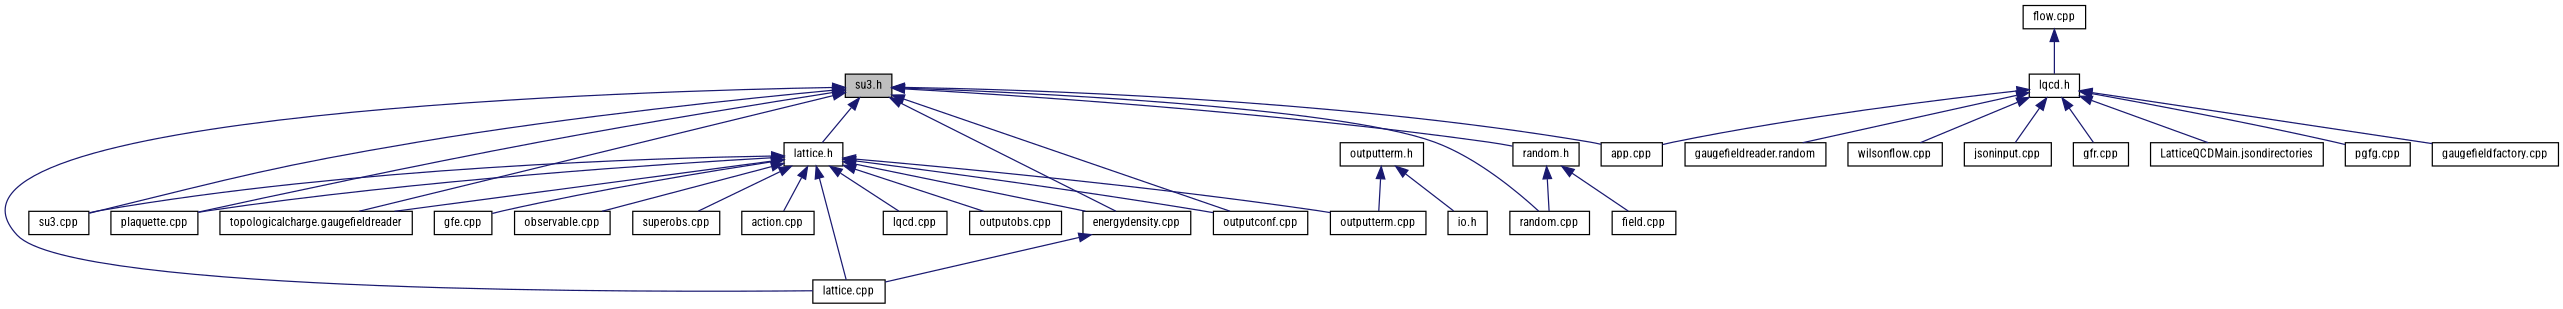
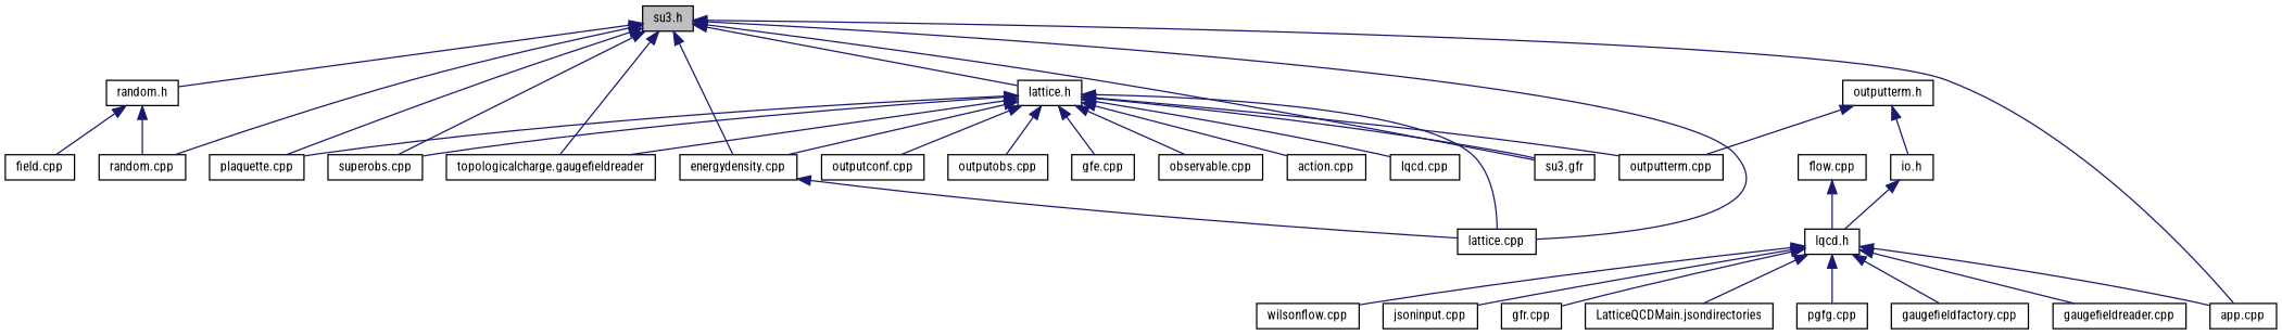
  digraph {
    fontname="Roboto Condensed"
    node [color=black fillcolor=white fontname="Roboto Condensed" fontsize=10 shape=record style=filled]
    edge [color=midnightblue dir=back fontname="Roboto Condensed" fontsize=10 labelfontname=Helvetica labelfontsize=10 style=solid]
    n1 [fillcolor=grey75 fontcolor=black height=0.2 label="su3.h" width=0.4]
    n2 [height=0.2 label="lattice.cpp" width=0.4]
    n3 [height=0.2 label="random.cpp" width=0.4]
-   n4 [height=0.2 label="su3.cpp" width=0.4]
+   n4 [height=0.2 label="su3.gfr" width=0.4]
    n5 [height=0.2 label="energydensity.cpp" width=0.4]
    n6 [height=0.2 label="plaquette.cpp" width=0.4]
    n7 [height=0.2 label="superobs.cpp" width=0.4]
    n8 [height=0.2 label="topologicalcharge.gaugefieldreader" width=0.4]
    n9 [height=0.2 label="lattice.h" width=0.4]
    n10 [height=0.2 label="random.h" width=0.4]
    n11 [height=0.2 label="app.cpp" width=0.4]
    n12 [height=0.2 label="field.cpp" width=0.4]
    n13 [height=0.2 label="action.cpp" width=0.4]
    n14 [height=0.2 label="lqcd.cpp" width=0.4]
    n15 [height=0.2 label="outputconf.cpp" width=0.4]
    n16 [height=0.2 label="outputobs.cpp" width=0.4]
    n17 [height=0.2 label="outputterm.cpp" width=0.4]
    n18 [height=0.2 label="gfe.cpp" width=0.4]
    n19 [height=0.2 label="observable.cpp" width=0.4]
    n20 [height=0.2 label="outputterm.h" width=0.4]
    n21 [height=0.2 label="io.h" width=0.4]
    n22 [height=0.2 label="lqcd.h" width=0.4]
    n23 [height=0.2 label="gaugefieldfactory.cpp" width=0.4]
-   n24 [height=0.2 label="gaugefieldreader.random" width=0.4]
+   n24 [height=0.2 label="gaugefieldreader.cpp" width=0.4]
    n25 [height=0.2 label="wilsonflow.cpp" width=0.4]
    n26 [height=0.2 label="jsoninput.cpp" width=0.4]
    n27 [height=0.2 label="gfr.cpp" width=0.4]
    n28 [height=0.2 label="LatticeQCDMain.jsondirectories" width=0.4]
    n29 [height=0.2 label="pgfg.cpp" width=0.4]
    n30 [height=0.2 label="flow.cpp" width=0.4]
    n1 -> n2
    n1 -> n3
    n1 -> n4
    n1 -> n5
    n1 -> n6
-   n1 -> n15
+   n1 -> n7
    n1 -> n8
    n1 -> n9
    n1 -> n10
    n1 -> n11
    n5 -> n2
    n9 -> n2
    n9 -> n4
    n9 -> n5
    n9 -> n6
    n9 -> n7
    n9 -> n8
    n9 -> n13
    n9 -> n14
    n9 -> n15
    n9 -> n16
    n9 -> n17
    n9 -> n18
    n9 -> n19
    n10 -> n3
    n10 -> n12
    n20 -> n17
    n20 -> n21
+   n21 -> n22
    n22 -> n11
    n22 -> n23
    n22 -> n24
    n22 -> n25
    n22 -> n26
    n22 -> n27
    n22 -> n28
    n22 -> n29
    n30 -> n22
  }
